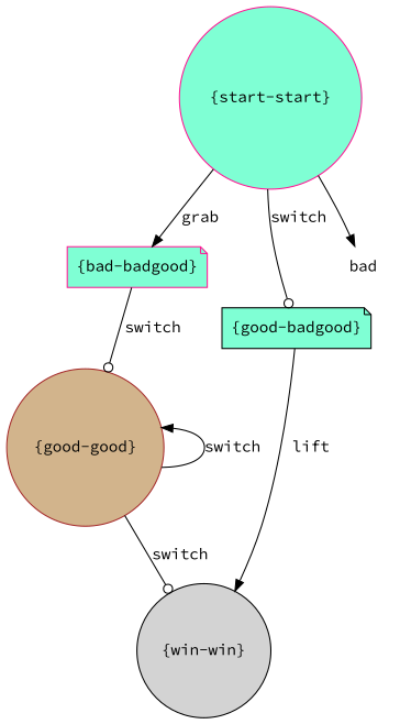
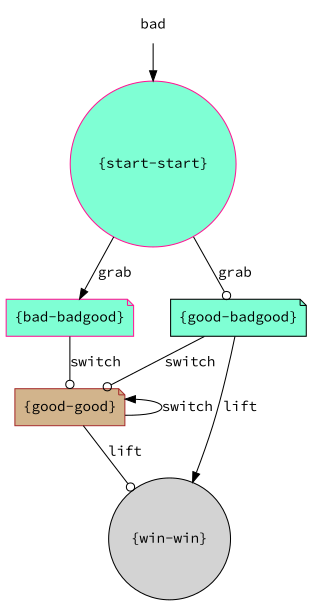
  digraph {
    concentrate=False
    fontname="Source Code Pro"
    nodesep=0.5
    ranksep=0.5
    splines=True
    node [color=deeppink fillcolor=aquamarine fontname="Source Code Pro" shape=circle style=filled]
    edge [action="('switch',)" arrowhead=odot fontname="Source Code Pro"]
    n1 [label="{start-start}"]
    n2 [label="{bad-badgood}" shape=note]
    n3 [color=black label="{good-badgood}" shape=note]
-   n4 [color=brown fillcolor=tan label="{good-good}"]
+   n4 [color=brown fillcolor=tan label="{good-good}" shape=note]
    n5 [color=black fillcolor=lightgrey label="{win-win}"]
    n6 [color=brown fillcolor=white label=bad shape=none]
    n1 -> n2 [action="('grab',)" arrowhead=normal label=grab]
-   n1 -> n3 [action="('grab',)" label=switch]
+   n1 -> n3 [action="('grab',)" label=grab]
    n2 -> n4 [label=switch]
+   n3 -> n4 [label=switch]
    n3 -> n5 [action="('lift',)" arrowhead=normal label=lift]
    n4 -> n4 [dir=back label=switch arrowhead=""]
-   n4 -> n5 [action="('lift',)" label=switch]
-   n1 -> n6 [arrowhead=normal action=""]
+   n4 -> n5 [action="('lift',)" label=lift]
+   n6 -> n1 [arrowhead=normal action=""]
  }
